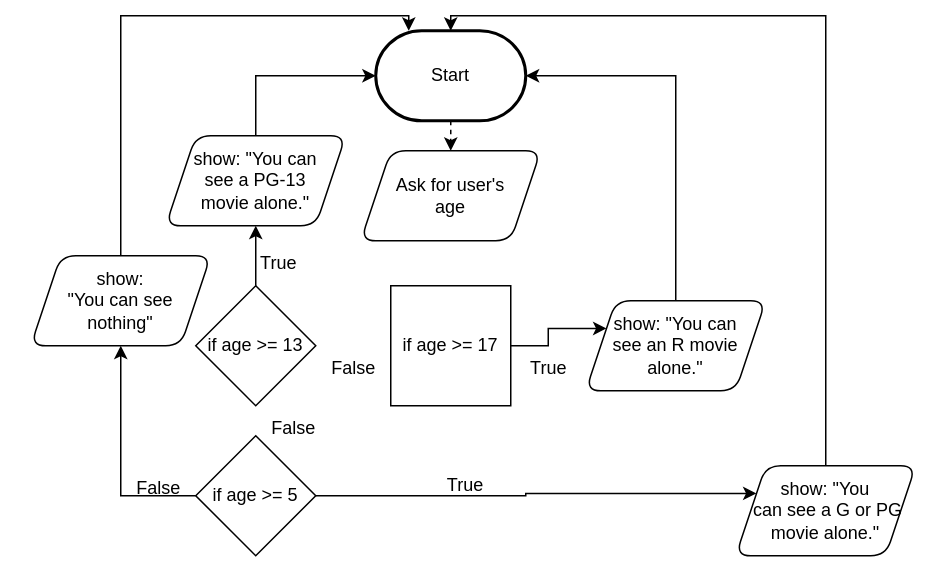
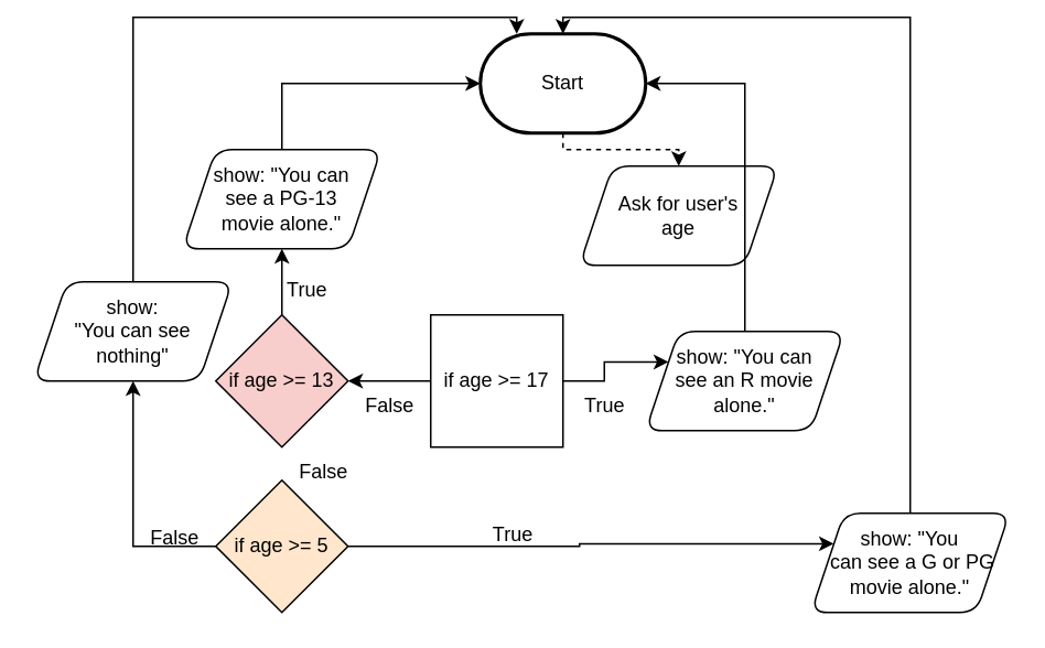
  <mxCell id="0" />
  <mxCell id="1" parent="0" />
  <mxCell id="2" style="edgeStyle=orthogonalEdgeStyle;html=1;rounded=0;entryX=0.5;entryY=0;entryDx=0;entryDy=0;dashed=1;" parent="1" source="3" target="4" edge="1"><mxGeometry relative="1" as="geometry"><mxPoint x="405" y="210" as="targetPoint" /></mxGeometry></mxCell>
- <mxCell id="3" value="Start" style="strokeWidth=2;html=1;shape=mxgraph.flowchart.terminator;whiteSpace=wrap;" parent="1" vertex="1"><mxGeometry x="250" y="20" width="100" height="60" as="geometry" /></mxCell>
- <mxCell id="4" value="Ask for user's&lt;br&gt;age" style="shape=parallelogram;perimeter=parallelogramPerimeter;whiteSpace=wrap;html=1;fixedSize=1;rounded=1;shadow=0;" vertex="1" parent="1"><mxGeometry x="240" y="100" width="120" height="60" as="geometry" /></mxCell>
+ <mxCell id="3" value="Start" style="strokeWidth=2;html=1;shape=mxgraph.flowchart.terminator;whiteSpace=wrap;" parent="1" vertex="1"><mxGeometry x="290" y="20" width="100" height="60" as="geometry" /></mxCell>
+ <mxCell id="4" value="Ask for user's&lt;br&gt;age" style="shape=parallelogram;perimeter=parallelogramPerimeter;whiteSpace=wrap;html=1;fixedSize=1;rounded=1;shadow=0;" vertex="1" parent="1"><mxGeometry x="350" y="100" width="120" height="60" as="geometry" /></mxCell>
  <mxCell id="5" style="edgeStyle=orthogonalEdgeStyle;html=1;exitX=1;exitY=0.5;exitDx=0;exitDy=0;entryX=0;entryY=0.25;entryDx=0;entryDy=0;rounded=0;" edge="1" parent="1" source="7" target="10"><mxGeometry relative="1" as="geometry"><mxPoint x="380" y="230" as="targetPoint" /></mxGeometry></mxCell>
+ <mxCell id="6" style="edgeStyle=orthogonalEdgeStyle;rounded=0;html=1;exitX=0;exitY=0.5;exitDx=0;exitDy=0;entryX=1;entryY=0.5;entryDx=0;entryDy=0;" edge="1" parent="1" source="7" target="13"><mxGeometry relative="1" as="geometry"><mxPoint x="190" y="224" as="targetPoint" /></mxGeometry></mxCell>
  <mxCell id="7" value="if age &amp;gt;= 17" style="whiteSpace=wrap;html=1;shadow=0;sketch=0;rounded=0;" vertex="1" parent="1"><mxGeometry x="260" y="190" width="80" height="80" as="geometry" /></mxCell>
  <mxCell id="8" value="True" style="text;html=1;align=center;verticalAlign=middle;resizable=0;points=[];autosize=1;strokeColor=none;fillColor=none;" vertex="1" parent="1"><mxGeometry x="340" y="230" width="50" height="30" as="geometry" /></mxCell>
  <mxCell id="9" style="edgeStyle=orthogonalEdgeStyle;rounded=0;html=1;exitX=0.5;exitY=0;exitDx=0;exitDy=0;entryX=1;entryY=0.5;entryDx=0;entryDy=0;entryPerimeter=0;" edge="1" parent="1" source="10" target="3"><mxGeometry relative="1" as="geometry" /></mxCell>
  <mxCell id="10" value="show: &quot;You can&lt;br&gt;see an R movie&lt;br&gt;alone.&quot;" style="shape=parallelogram;perimeter=parallelogramPerimeter;whiteSpace=wrap;html=1;fixedSize=1;rounded=1;shadow=0;sketch=0;" vertex="1" parent="1"><mxGeometry x="390" y="200" width="120" height="60" as="geometry" /></mxCell>
  <mxCell id="11" value="False" style="text;html=1;align=center;verticalAlign=middle;resizable=0;points=[];autosize=1;strokeColor=none;fillColor=none;rounded=0;shadow=0;sketch=0;" vertex="1" parent="1"><mxGeometry x="210" y="230" width="50" height="30" as="geometry" /></mxCell>
  <mxCell id="12" style="edgeStyle=orthogonalEdgeStyle;rounded=0;html=1;exitX=0.5;exitY=0;exitDx=0;exitDy=0;entryX=0.5;entryY=1;entryDx=0;entryDy=0;" edge="1" parent="1" source="13" target="15"><mxGeometry relative="1" as="geometry" /></mxCell>
- <mxCell id="13" value="if age &amp;gt;= 13" style="rhombus;whiteSpace=wrap;html=1;rounded=0;shadow=0;sketch=0;" vertex="1" parent="1"><mxGeometry x="130" y="190" width="80" height="80" as="geometry" /></mxCell>
+ <mxCell id="13" value="if age &amp;gt;= 13" style="rhombus;whiteSpace=wrap;html=1;rounded=0;shadow=0;sketch=0;fillColor=#f8cecc;" vertex="1" parent="1"><mxGeometry x="130" y="190" width="80" height="80" as="geometry" /></mxCell>
  <mxCell id="14" style="edgeStyle=orthogonalEdgeStyle;rounded=0;html=1;exitX=0.5;exitY=0;exitDx=0;exitDy=0;entryX=0;entryY=0.5;entryDx=0;entryDy=0;entryPerimeter=0;" edge="1" parent="1" source="15" target="3"><mxGeometry relative="1" as="geometry" /></mxCell>
  <mxCell id="15" value="show: &quot;You can&lt;br style=&quot;border-color: var(--border-color);&quot;&gt;see a PG-13 &lt;br&gt;movie alone.&quot;" style="shape=parallelogram;perimeter=parallelogramPerimeter;whiteSpace=wrap;html=1;fixedSize=1;rounded=1;shadow=0;sketch=0;" vertex="1" parent="1"><mxGeometry x="110" y="90" width="120" height="60" as="geometry" /></mxCell>
  <mxCell id="16" value="True" style="text;html=1;align=center;verticalAlign=middle;resizable=0;points=[];autosize=1;strokeColor=none;fillColor=none;" vertex="1" parent="1"><mxGeometry x="160" y="160" width="50" height="30" as="geometry" /></mxCell>
  <mxCell id="17" value="False" style="text;html=1;align=center;verticalAlign=middle;resizable=0;points=[];autosize=1;strokeColor=none;fillColor=none;rounded=0;shadow=0;sketch=0;" vertex="1" parent="1"><mxGeometry x="170" y="270" width="50" height="30" as="geometry" /></mxCell>
  <mxCell id="18" style="edgeStyle=orthogonalEdgeStyle;rounded=0;html=1;exitX=1;exitY=0.5;exitDx=0;exitDy=0;entryX=0;entryY=0.25;entryDx=0;entryDy=0;" edge="1" parent="1" source="20" target="22"><mxGeometry relative="1" as="geometry"><mxPoint x="290" y="350" as="targetPoint" /></mxGeometry></mxCell>
  <mxCell id="19" style="edgeStyle=orthogonalEdgeStyle;rounded=0;html=1;exitX=0;exitY=0.5;exitDx=0;exitDy=0;entryX=0.5;entryY=1;entryDx=0;entryDy=0;" edge="1" parent="1" source="20" target="25"><mxGeometry relative="1" as="geometry" /></mxCell>
- <mxCell id="20" value="if age &amp;gt;= 5" style="rhombus;whiteSpace=wrap;html=1;rounded=0;shadow=0;sketch=0;" vertex="1" parent="1"><mxGeometry x="130" y="290" width="80" height="80" as="geometry" /></mxCell>
+ <mxCell id="20" value="if age &amp;gt;= 5" style="rhombus;whiteSpace=wrap;html=1;rounded=0;shadow=0;sketch=0;fillColor=#ffe6cc;" vertex="1" parent="1"><mxGeometry x="130" y="290" width="80" height="80" as="geometry" /></mxCell>
  <mxCell id="21" style="edgeStyle=orthogonalEdgeStyle;rounded=0;html=1;exitX=0.5;exitY=0;exitDx=0;exitDy=0;entryX=0.5;entryY=0;entryDx=0;entryDy=0;entryPerimeter=0;" edge="1" parent="1" source="22" target="3"><mxGeometry relative="1" as="geometry" /></mxCell>
  <mxCell id="22" value="show: &quot;You&lt;br&gt;&amp;nbsp;can see a G or PG movie alone.&quot;" style="shape=parallelogram;perimeter=parallelogramPerimeter;whiteSpace=wrap;html=1;fixedSize=1;rounded=1;shadow=0;sketch=0;" vertex="1" parent="1"><mxGeometry x="490" y="310" width="120" height="60" as="geometry" /></mxCell>
  <mxCell id="23" value="True" style="text;html=1;strokeColor=none;fillColor=none;align=center;verticalAlign=middle;whiteSpace=wrap;rounded=0;shadow=0;sketch=0;" vertex="1" parent="1"><mxGeometry x="280" y="308" width="60" height="30" as="geometry" /></mxCell>
  <mxCell id="24" style="edgeStyle=orthogonalEdgeStyle;rounded=0;html=1;exitX=0.5;exitY=0;exitDx=0;exitDy=0;entryX=0.22;entryY=0;entryDx=0;entryDy=0;entryPerimeter=0;" edge="1" parent="1" source="25" target="3"><mxGeometry relative="1" as="geometry" /></mxCell>
  <mxCell id="25" value="show: &lt;br&gt;&quot;You can see &lt;br&gt;nothing&quot;" style="shape=parallelogram;perimeter=parallelogramPerimeter;whiteSpace=wrap;html=1;fixedSize=1;rounded=1;shadow=0;sketch=0;" vertex="1" parent="1"><mxGeometry y="170" width="120" height="60" as="geometry" x="20" /></mxCell>
  <mxCell id="26" value="False" style="text;html=1;align=center;verticalAlign=middle;resizable=0;points=[];autosize=1;strokeColor=none;fillColor=none;rounded=0;shadow=0;sketch=0;" vertex="1" parent="1"><mxGeometry x="80" y="310" width="50" height="30" as="geometry" /></mxCell>
